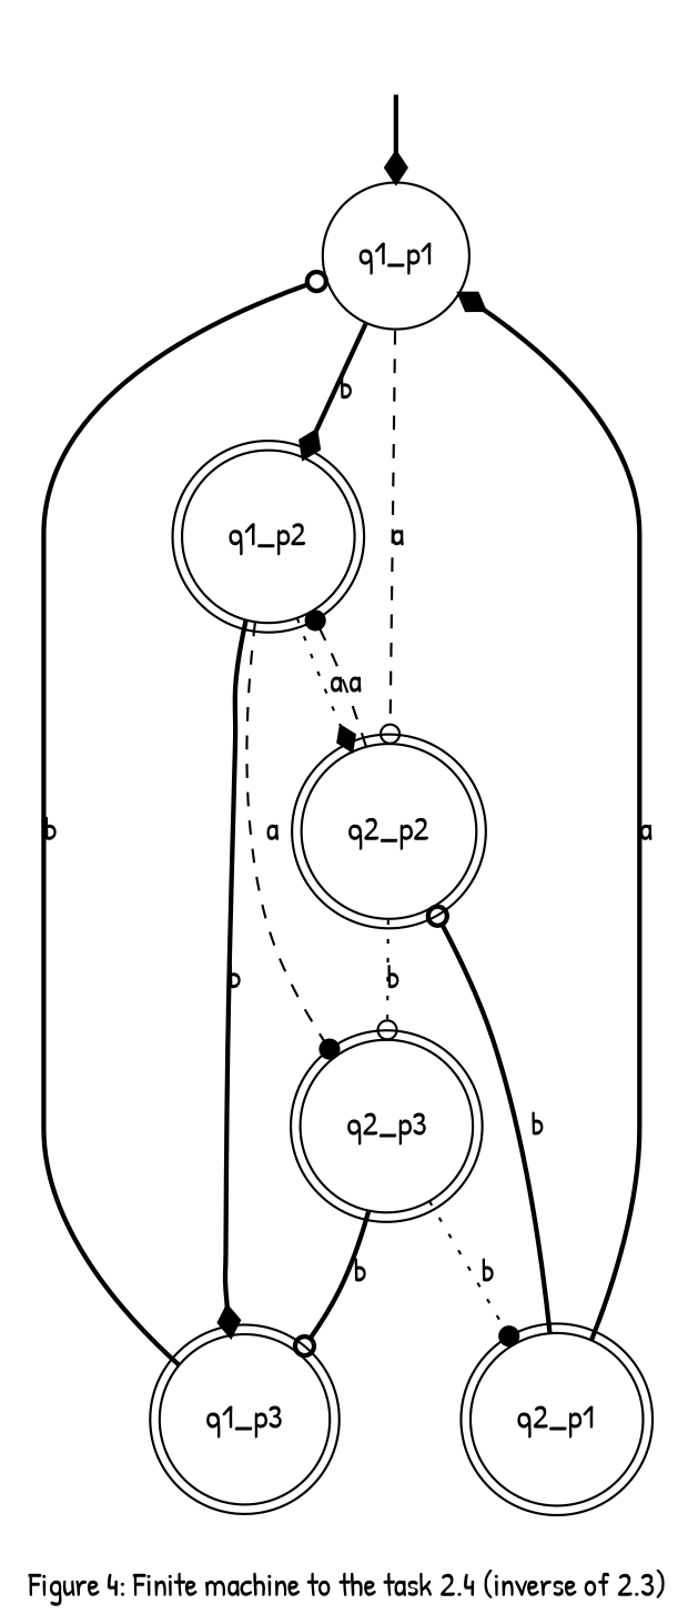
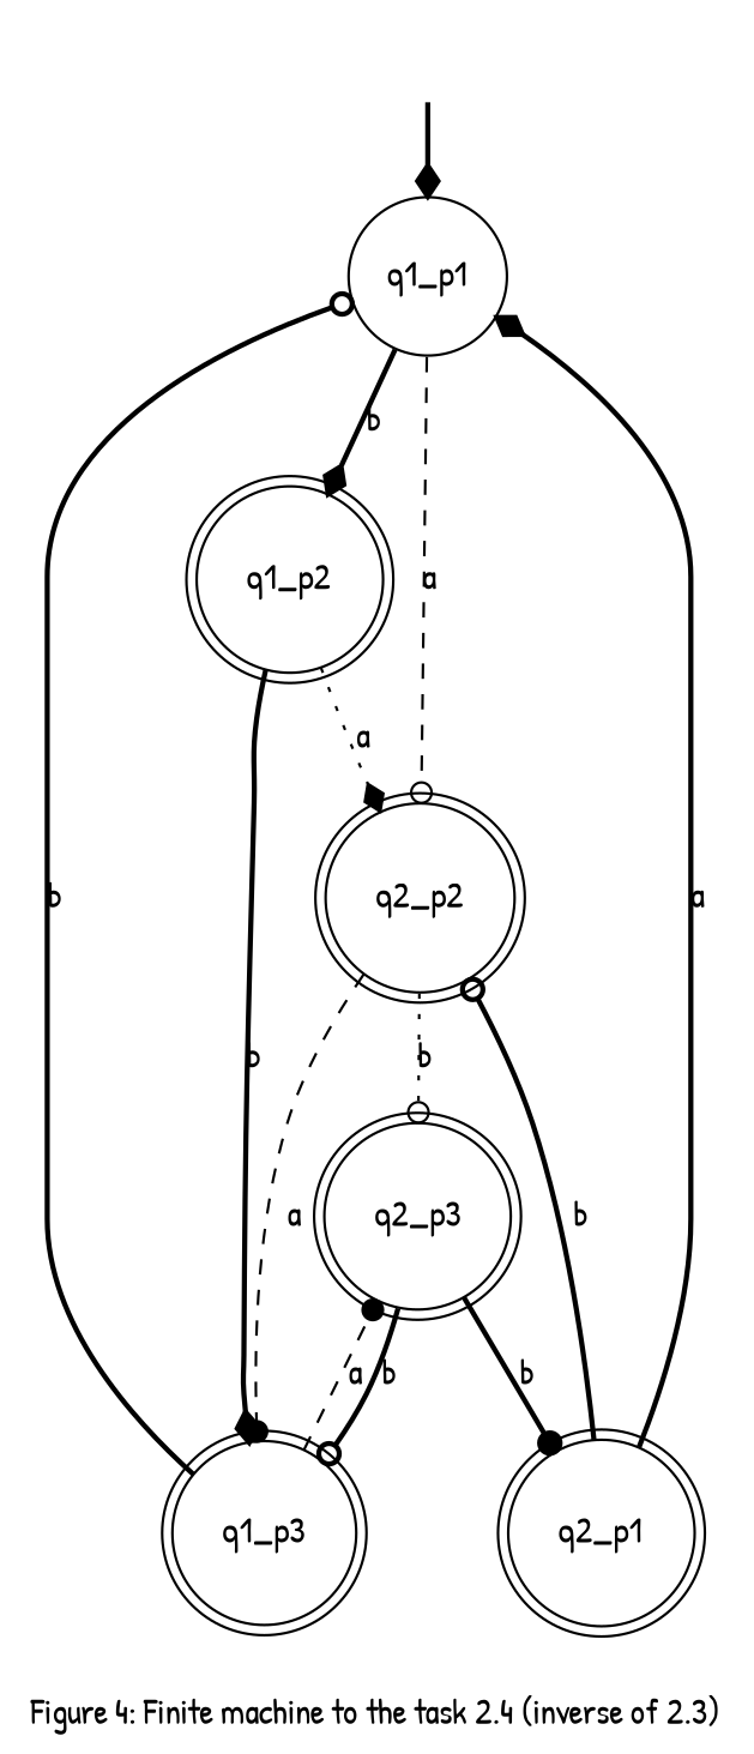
  digraph {
    fontname="Patrick Hand"
    label="Figure 4: Finite machine to the task 2.4 (inverse of 2.3)"
    rankdir=TB
    node [fontname="Patrick Hand" shape=doublecircle]
    edge [arrowhead=diamond fontname="Patrick Hand" style=bold]
    "" [shape=none]
    q1_p1 [shape=circle]
    q1_p2
    q2_p2
    q1_p3
    q2_p3
    q2_p1
    "" -> q1_p1
    q1_p1 -> q1_p2 [label=b]
    q1_p1 -> q2_p2 [arrowhead=odot label=a style=dashed]
    q1_p2 -> q2_p2 [label=a style=dotted]
    q1_p2 -> q1_p3 [label=b]
-   q2_p2 -> q1_p2 [arrowhead=dot label=a style=dashed]
+   q2_p2 -> q1_p3 [arrowhead=dot label=a style=dashed]
    q2_p2 -> q2_p3 [arrowhead=odot label=b style=dotted]
    q1_p3 -> q1_p1 [arrowhead=odot label=b]
-   q1_p2 -> q2_p3 [arrowhead=dot label=a style=dashed]
+   q1_p3 -> q2_p3 [arrowhead=dot label=a style=dashed]
    q2_p3 -> q1_p3 [arrowhead=odot label=b]
-   q2_p3 -> q2_p1 [arrowhead=dot label=b style=dotted]
+   q2_p3 -> q2_p1 [arrowhead=dot label=b]
    q2_p1 -> q1_p1 [label=a]
    q2_p1 -> q2_p2 [arrowhead=odot label=b]
  }
